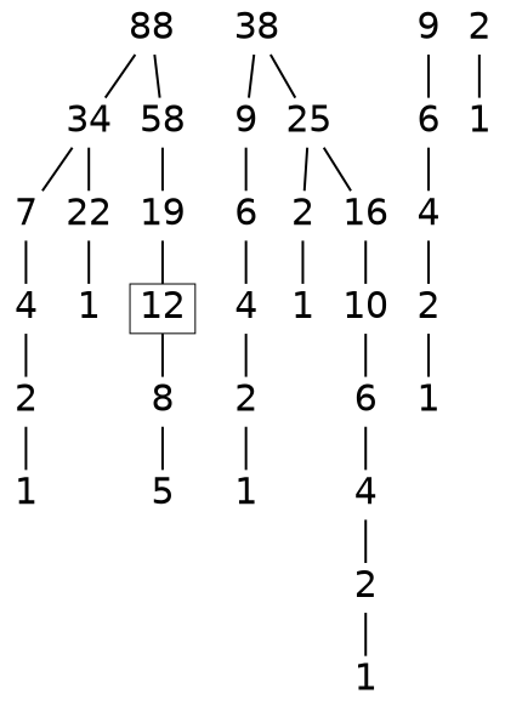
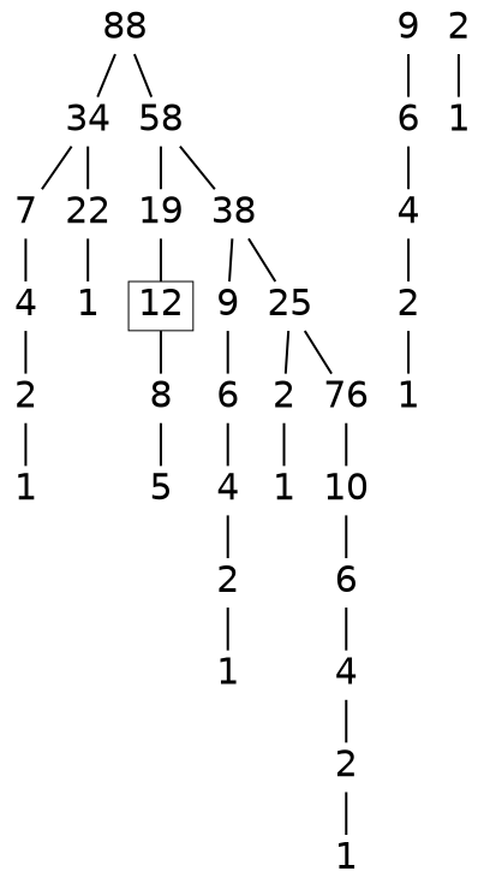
  digraph {
    fontname="DejaVu Sans"
    nodesep=0.1
    node [fontname="DejaVu Sans" fontsize=30 shape=plaintext]
    edge [dir=none fontname="DejaVu Sans" style=bold]
    n1 [height=0.25 label=88 width=0.25]
    n2 [height=0.25 label=34 width=0.25]
    n3 [height=0.25 label=58 width=0.25]
    n4 [height=0.25 label=7 width=0.25]
    n5 [height=0.25 label=22 width=0.25]
    n6 [height=0.25 label=19 width=0.25]
    n7 [height=0.25 label=38 width=0.25]
    n8 [height=0.25 label=4 width=0.25]
    n9 [height=0.25 label=1 width=0.25]
    n10 [height=0.25 label=2 width=0.25]
    n11 [height=0.25 label=1 width=0.25]
    n12 [height=0.25 label=9 width=0.25]
    n13 [height=0.25 label=6 width=0.25]
    n14 [height=0.25 label=4 width=0.25]
    n15 [height=0.25 label=2 width=0.25]
    n16 [height=0.25 label=1 width=0.25]
    n17 [height=0.25 label=12 shape=box width=0.25]
    n18 [height=0.25 label=9 width=0.25]
    n19 [height=0.25 label=25 width=0.25]
    n20 [height=0.25 label=8 width=0.25]
    n21 [height=0.25 label=5 width=0.25]
    n22 [height=0.25 label=2 width=0.25]
    n23 [height=0.25 label=1 width=0.25]
    n24 [height=0.25 label=6 width=0.25]
    n25 [height=0.25 label=2 width=0.25]
-   n26 [height=0.25 label=16 width=0.25]
+   n26 [height=0.25 label=76 width=0.25]
    n27 [height=0.25 label=4 width=0.25]
    n28 [height=0.25 label=2 width=0.25]
    n29 [height=0.25 label=1 width=0.25]
    n30 [height=0.25 label=1 width=0.25]
    n31 [height=0.25 label=10 width=0.25]
    n32 [height=0.25 label=6 width=0.25]
    n33 [height=0.25 label=4 width=0.25]
    n34 [height=0.25 label=2 width=0.25]
    n35 [height=0.25 label=1 width=0.25]
    n1 -> n2
    n1 -> n3
    n2 -> n4
    n2 -> n5
    n3 -> n6
+   n3 -> n7
    n4 -> n8
    n5 -> n9
    n6 -> n17
    n7 -> n18
    n7 -> n19
    n8 -> n10
    n10 -> n11
    n12 -> n13
    n13 -> n14
    n14 -> n15
    n15 -> n16
    n17 -> n20
    n18 -> n24
    n19 -> n25
    n19 -> n26
    n20 -> n21
    n22 -> n23
    n24 -> n27
    n25 -> n30
    n26 -> n31
    n27 -> n28
    n28 -> n29
    n31 -> n32
    n32 -> n33
    n33 -> n34
    n34 -> n35
  }
